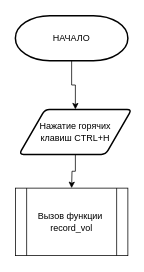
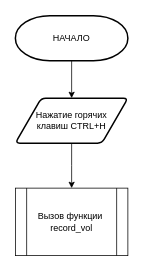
  <mxCell id="0" />
  <mxCell id="1" parent="0" />
  <mxCell id="2" style="edgeStyle=orthogonalEdgeStyle;rounded=0;orthogonalLoop=1;jettySize=auto;html=1;exitX=0.5;exitY=1;exitDx=0;exitDy=0;exitPerimeter=0;entryX=0.5;entryY=0;entryDx=0;entryDy=0;" edge="1" parent="1" source="3" target="5"><mxGeometry relative="1" as="geometry" /></mxCell>
  <mxCell id="3" value="НАЧАЛО" style="strokeWidth=2;html=1;shape=mxgraph.flowchart.terminator;whiteSpace=wrap;" vertex="1" parent="1"><mxGeometry x="20" y="20" width="150" height="60" as="geometry" /></mxCell>
  <mxCell id="4" style="edgeStyle=orthogonalEdgeStyle;rounded=0;orthogonalLoop=1;jettySize=auto;html=1;exitX=0.5;exitY=1;exitDx=0;exitDy=0;entryX=0.5;entryY=0;entryDx=0;entryDy=0;" edge="1" parent="1" source="5"><mxGeometry relative="1" as="geometry"><mxPoint x="95" y="250" as="targetPoint" /></mxGeometry></mxCell>
- <mxCell id="5" value="Нажатие горячих&lt;br&gt;клавиш CTRL+H" style="shape=parallelogram;html=1;strokeWidth=2;perimeter=parallelogramPerimeter;whiteSpace=wrap;rounded=1;arcSize=12;size=0.23;" vertex="1" parent="1"><mxGeometry x="25" y="145" width="150" height="60" as="geometry" /></mxCell>
+ <mxCell id="5" value="Нажатие горячих&lt;br&gt;клавиш CTRL+H" style="shape=parallelogram;html=1;strokeWidth=2;perimeter=parallelogramPerimeter;whiteSpace=wrap;rounded=1;arcSize=12;size=0.23;" vertex="1" parent="1"><mxGeometry x="20" y="130" width="150" height="60" as="geometry" /></mxCell>
  <mxCell id="6" value="Вызов функции&amp;nbsp;&lt;br&gt;record_vol" style="shape=process;whiteSpace=wrap;html=1;backgroundOutline=1;" vertex="1" parent="1"><mxGeometry x="20" y="250" width="150" height="90" as="geometry" /></mxCell>
